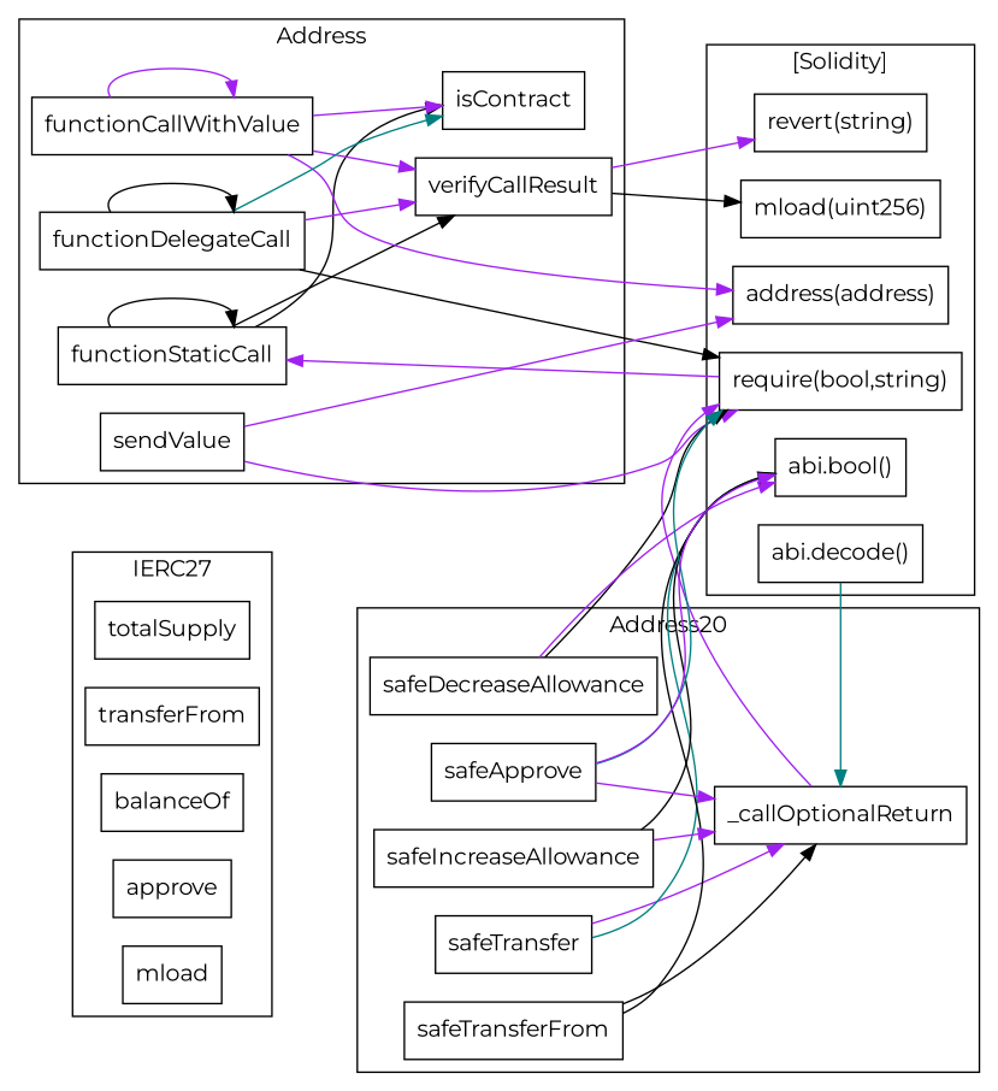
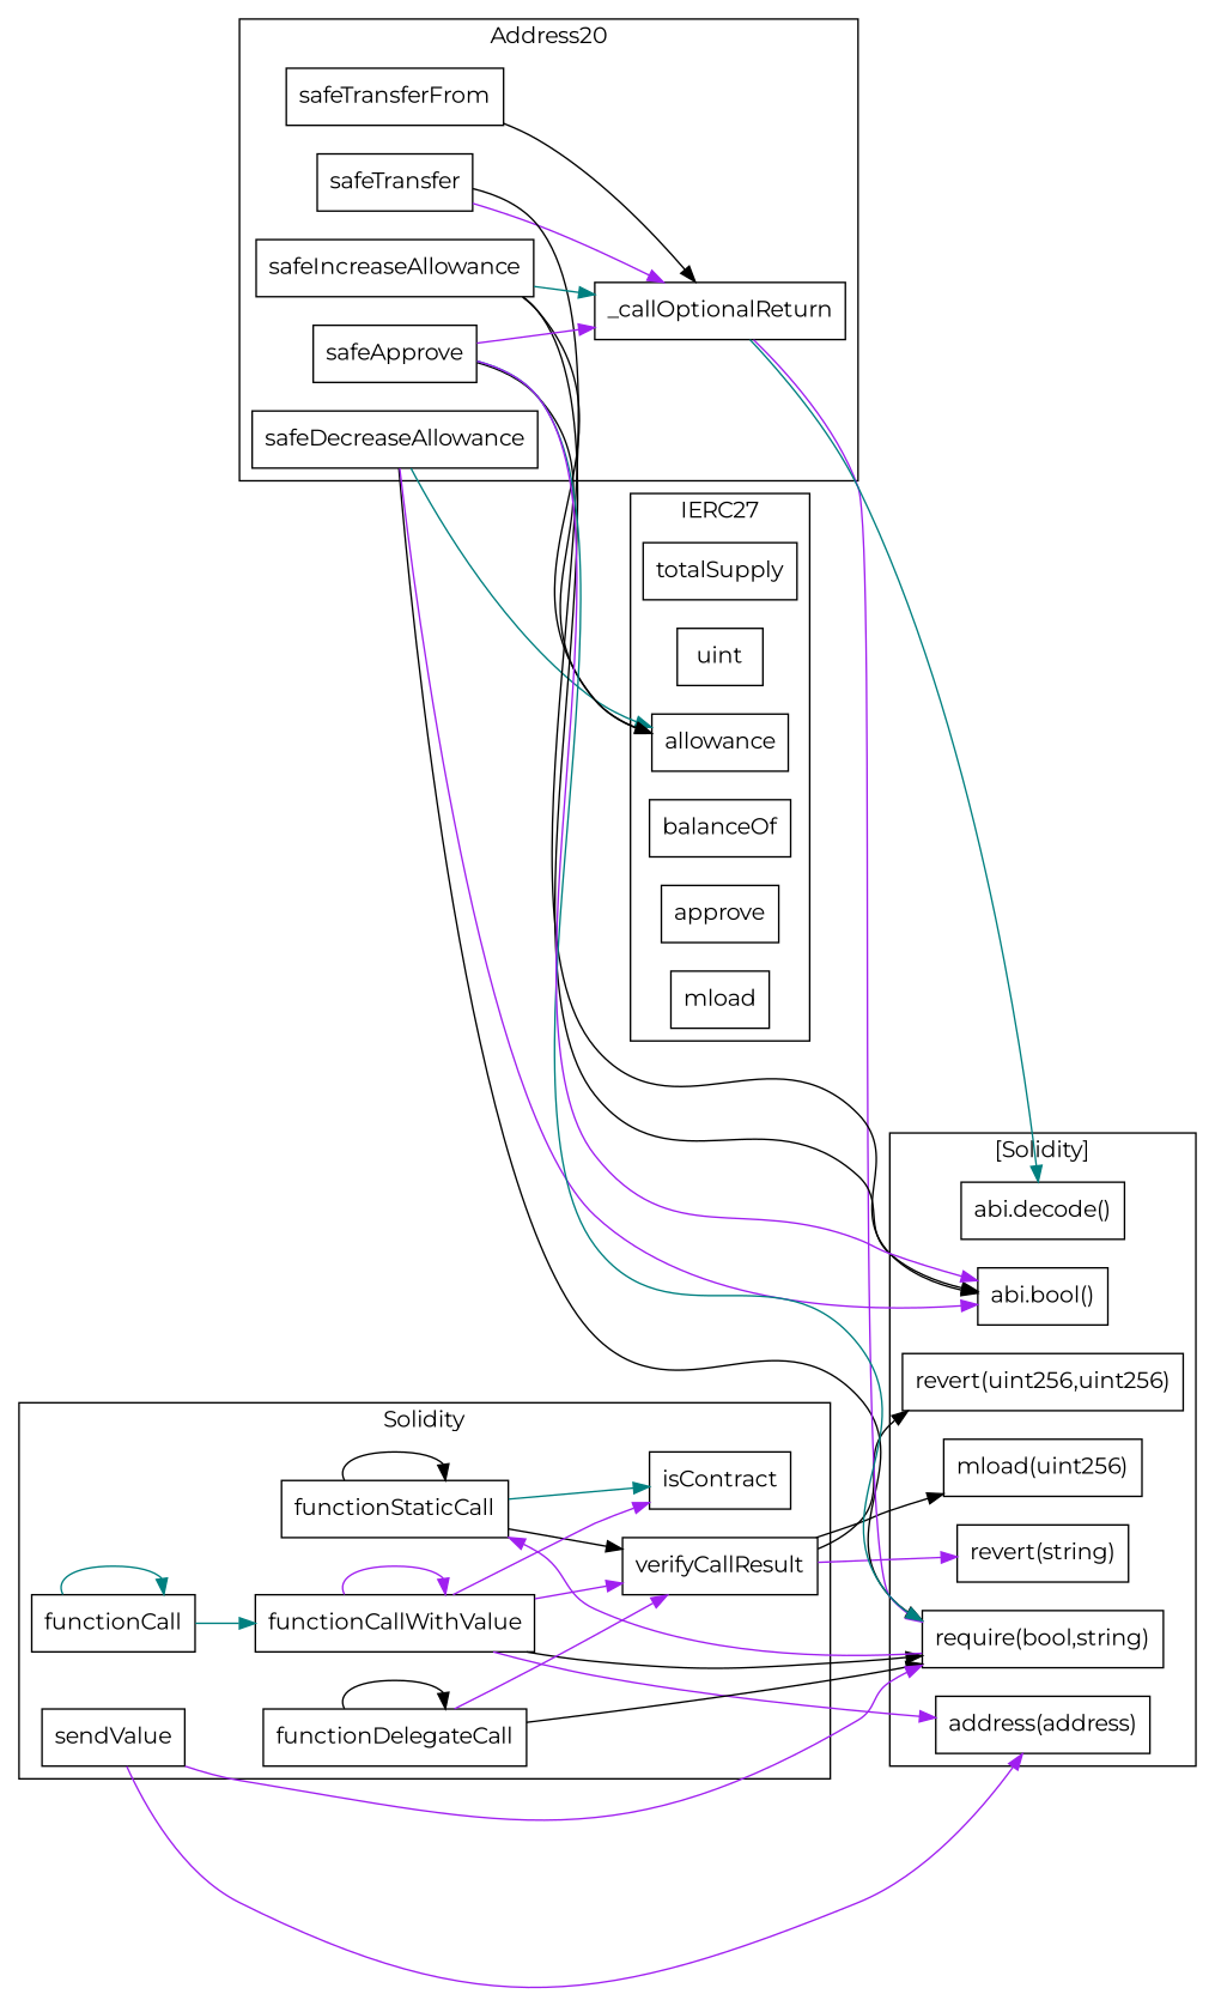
  strict digraph {
    fontname=Montserrat
    rankdir=LR
    node [fontname=Montserrat shape=box]
    edge [color=black fontname=Montserrat]
    n1 [label=totalSupply]
-   n2 [label=transferFrom]
+   n2 [label=uint]
+   n3 [label=allowance]
    n4 [label=balanceOf]
    n5 [label=approve]
    n6 [label=mload]
    n7 [label=verifyCallResult]
    n8 [label=functionStaticCall]
    n9 [label=isContract]
+   n10 [label=functionCall]
    n11 [label=functionCallWithValue]
    n12 [label=functionDelegateCall]
    n13 [label=sendValue]
    n14 [label=safeDecreaseAllowance]
    n15 [label=_callOptionalReturn]
    n16 [label=safeTransfer]
    n17 [label=safeTransferFrom]
    n18 [label=safeIncreaseAllowance]
    n19 [label=safeApprove]
    "mload(uint256)"
    "revert(string)"
+   "revert(uint256,uint256)"
    "require(bool,string)"
    n24 [label="address(address)"]
    n25 [label="abi.bool()"]
    "abi.decode()"
    subgraph cluster_1 {
      label=IERC27
      n1
      n2
+     n3
      n4
      n5
      n6
    }
    subgraph cluster_2 {
-     label=Address
+     label=Solidity
      n7
      n8
      n9
+     n10
      n11
      n12
      n13
    }
    subgraph cluster_3 {
      label=Address20
      n14
      n15
      n16
      n17
      n18
      n19
    }
    subgraph cluster_4 {
      label="[Solidity]"
      "mload(uint256)"
      "revert(string)"
+     "revert(uint256,uint256)"
      "require(bool,string)"
      n24
      n25
      "abi.decode()"
    }
    n7 -> "mload(uint256)"
    n7 -> "revert(string)" [color=purple]
+   n7 -> "revert(uint256,uint256)"
    n8 -> n7
    n8 -> n8
-   n8 -> n9
+   n8 -> n9 [color=teal]
+   n10 -> n10 [color=teal]
+   n10 -> n11 [color=teal]
    n11 -> n7 [color=purple]
    n11 -> n9 [color=purple]
    n11 -> n11 [color=purple]
+   n11 -> "require(bool,string)"
    n11 -> n24 [color=purple]
    n12 -> n7 [color=purple]
-   n12 -> n9 [color=teal]
    n12 -> n12
    n12 -> "require(bool,string)"
    n13 -> "require(bool,string)" [color=purple]
    n13 -> n24 [color=purple]
+   n14 -> n3 [color=teal]
    n14 -> "require(bool,string)"
    n14 -> n25 [color=purple]
    n15 -> "require(bool,string)" [color=purple]
-   "abi.decode()" -> n15 [color=teal]
+   n15 -> "abi.decode()" [color=teal]
    n16 -> n15 [color=purple]
-   n16 -> n25 [color=teal]
+   n16 -> n25
    n17 -> n15
-   n17 -> n25
-   n18 -> n15 [color=purple]
+   n18 -> n3
+   n18 -> n15 [color=teal]
    n18 -> n25
+   n19 -> n3
    n19 -> n15 [color=purple]
    n19 -> "require(bool,string)" [color=teal]
    n19 -> n25 [color=purple]
    "require(bool,string)" -> n8 [color=purple]
  }
